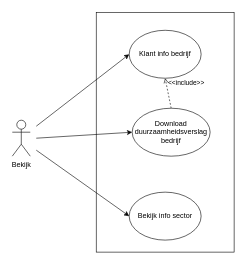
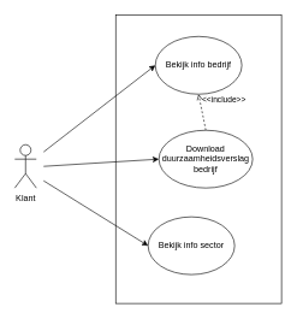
  <mxCell id="0" />
  <mxCell id="1" parent="0" />
- <mxCell id="2" value="Bekijk" style="shape=umlActor;verticalLabelPosition=bottom;verticalAlign=top;html=1;outlineConnect=0;" vertex="1" parent="1"><mxGeometry x="20" y="200" width="30" height="60" as="geometry" /></mxCell>
- <mxCell id="3" value="Klant info bedrijf" style="ellipse;whiteSpace=wrap;html=1;" vertex="1" parent="1"><mxGeometry x="215" y="50" width="120" height="80" as="geometry" /></mxCell>
- <mxCell id="4" value="Bekijk info sector" style="ellipse;whiteSpace=wrap;html=1;" vertex="1" parent="1"><mxGeometry x="215" y="320" width="120" height="80" as="geometry" /></mxCell>
+ <mxCell id="2" value="Klant" style="shape=umlActor;verticalLabelPosition=bottom;verticalAlign=top;html=1;outlineConnect=0;" vertex="1" parent="1"><mxGeometry x="20" y="200" width="30" height="60" as="geometry" /></mxCell>
+ <mxCell id="3" value="Bekijk info bedrijf" style="ellipse;whiteSpace=wrap;html=1;" vertex="1" parent="1"><mxGeometry x="215" y="50" width="120" height="80" as="geometry" /></mxCell>
+ <mxCell id="4" value="Bekijk info sector" style="ellipse;whiteSpace=wrap;html=1;" vertex="1" parent="1"><mxGeometry x="205" y="300" width="120" height="80" as="geometry" /></mxCell>
  <mxCell id="5" value="&amp;lt;&amp;lt;include&amp;gt;&amp;gt;" style="html=1;verticalAlign=bottom;labelBackgroundColor=none;endArrow=open;endFill=0;dashed=1;rounded=0;entryX=0.5;entryY=1;entryDx=0;entryDy=0;exitX=0.5;exitY=0;exitDx=0;exitDy=0;" edge="1" parent="1" source="6" target="3"><mxGeometry x="0.091" y="-30" width="160" relative="1" as="geometry"><mxPoint x="270" y="190" as="sourcePoint" /><mxPoint x="270" y="130" as="targetPoint" /><mxPoint x="1" as="offset" /></mxGeometry></mxCell>
  <mxCell id="6" value="Download duurzaamheidsverslag bedrijf" style="ellipse;whiteSpace=wrap;html=1;" vertex="1" parent="1"><mxGeometry x="220" y="180" width="130" height="80" as="geometry" /></mxCell>
  <mxCell id="7" value="" style="endArrow=classic;html=1;rounded=0;entryX=0;entryY=0.5;entryDx=0;entryDy=0;" edge="1" parent="1" target="3"><mxGeometry width="50" height="50" relative="1" as="geometry"><mxPoint x="60" y="210" as="sourcePoint" /><mxPoint x="151.04" y="128.83" as="targetPoint" /></mxGeometry></mxCell>
  <mxCell id="8" value="" style="endArrow=classic;html=1;rounded=0;entryX=0;entryY=0.5;entryDx=0;entryDy=0;" edge="1" parent="1" target="6"><mxGeometry width="50" height="50" relative="1" as="geometry"><mxPoint x="60" y="230" as="sourcePoint" /><mxPoint x="225" y="100" as="targetPoint" /></mxGeometry></mxCell>
  <mxCell id="9" value="" style="endArrow=classic;html=1;rounded=0;entryX=0;entryY=0.5;entryDx=0;entryDy=0;" edge="1" parent="1" target="4"><mxGeometry width="50" height="50" relative="1" as="geometry"><mxPoint x="60" y="250" as="sourcePoint" /><mxPoint x="225" y="350" as="targetPoint" /></mxGeometry></mxCell>
  <mxCell id="10" value="" style="rounded=0;whiteSpace=wrap;html=1;fillColor=none;" vertex="1" parent="1"><mxGeometry x="160" y="20" width="230" height="400" as="geometry" /></mxCell>
